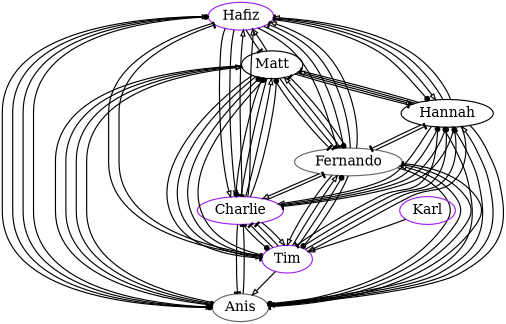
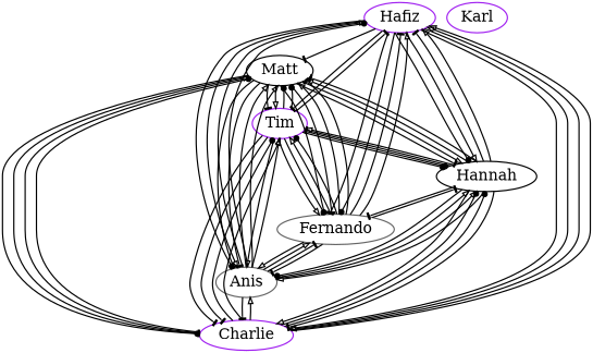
  digraph {
    node [color=purple fontsize=24 penwidth=2]
    edge [arrowhead=onormal penwidth=2]
    Hafiz
    Matt [color=black]
    Tim
    Anis [color=gray40]
    Charlie
    Fernando [color=gray40]
    Hannah [color=black]
    Karl
    Hafiz -> Matt [arrowhead=tee]
    Hafiz -> Tim [arrowhead=tee]
    Hafiz -> Anis [arrowhead=dot]
    Hafiz -> Anis
    Hafiz -> Charlie
    Hafiz -> Charlie
    Hafiz -> Fernando [arrowhead=tee]
    Hafiz -> Fernando [arrowhead=dot]
    Hafiz -> Hannah [arrowhead=dot]
    Hafiz -> Hannah
-   Matt -> Hafiz
    Matt -> Tim [arrowhead=tee]
    Matt -> Tim
    Matt -> Anis [arrowhead=tee]
    Matt -> Anis [arrowhead=tee]
    Matt -> Charlie [arrowhead=dot]
    Matt -> Charlie [arrowhead=tee]
    Matt -> Fernando [arrowhead=tee]
    Matt -> Fernando [arrowhead=tee]
    Matt -> Hannah [arrowhead=tee]
    Matt -> Hannah
    Tim -> Hafiz [arrowhead=tee]
    Tim -> Matt [arrowhead=dot]
    Tim -> Matt [arrowhead=dot]
    Tim -> Anis
    Tim -> Charlie [arrowhead=tee]
    Tim -> Charlie [arrowhead=tee]
    Tim -> Fernando
    Tim -> Fernando [arrowhead=dot]
    Tim -> Hannah [arrowhead=dot]
    Tim -> Hannah [arrowhead=dot]
    Anis -> Hafiz
    Anis -> Hafiz [arrowhead=dot]
    Anis -> Matt
    Anis -> Matt
-   Karl -> Tim
+   Anis -> Tim
    Anis -> Charlie [arrowhead=tee]
    Anis -> Fernando
    Anis -> Fernando [arrowhead=tee]
    Anis -> Hannah
    Anis -> Hannah
    Charlie -> Hafiz
    Charlie -> Hafiz
    Charlie -> Matt
    Charlie -> Matt [arrowhead=dot]
    Charlie -> Tim [arrowhead=dot]
    Charlie -> Tim
-   Charlie -> Anis [arrowhead=tee]
-   Charlie -> Fernando [arrowhead=tee]
+   Charlie -> Anis
    Charlie -> Hannah [arrowhead=dot]
    Charlie -> Hannah [arrowhead=dot]
    Fernando -> Hafiz [arrowhead=tee]
    Fernando -> Hafiz
    Fernando -> Matt
    Fernando -> Matt [arrowhead=tee]
    Fernando -> Tim
    Fernando -> Tim [arrowhead=dot]
    Fernando -> Anis
    Fernando -> Anis [arrowhead=tee]
-   Fernando -> Charlie
    Fernando -> Hannah [arrowhead=tee]
    Hannah -> Hafiz [arrowhead=tee]
    Hannah -> Hafiz
    Hannah -> Matt
    Hannah -> Matt [arrowhead=tee]
    Hannah -> Tim [arrowhead=tee]
    Hannah -> Tim
    Hannah -> Anis [arrowhead=dot]
    Hannah -> Anis
    Hannah -> Charlie
    Hannah -> Charlie [arrowhead=tee]
    Hannah -> Fernando [arrowhead=tee]
  }
